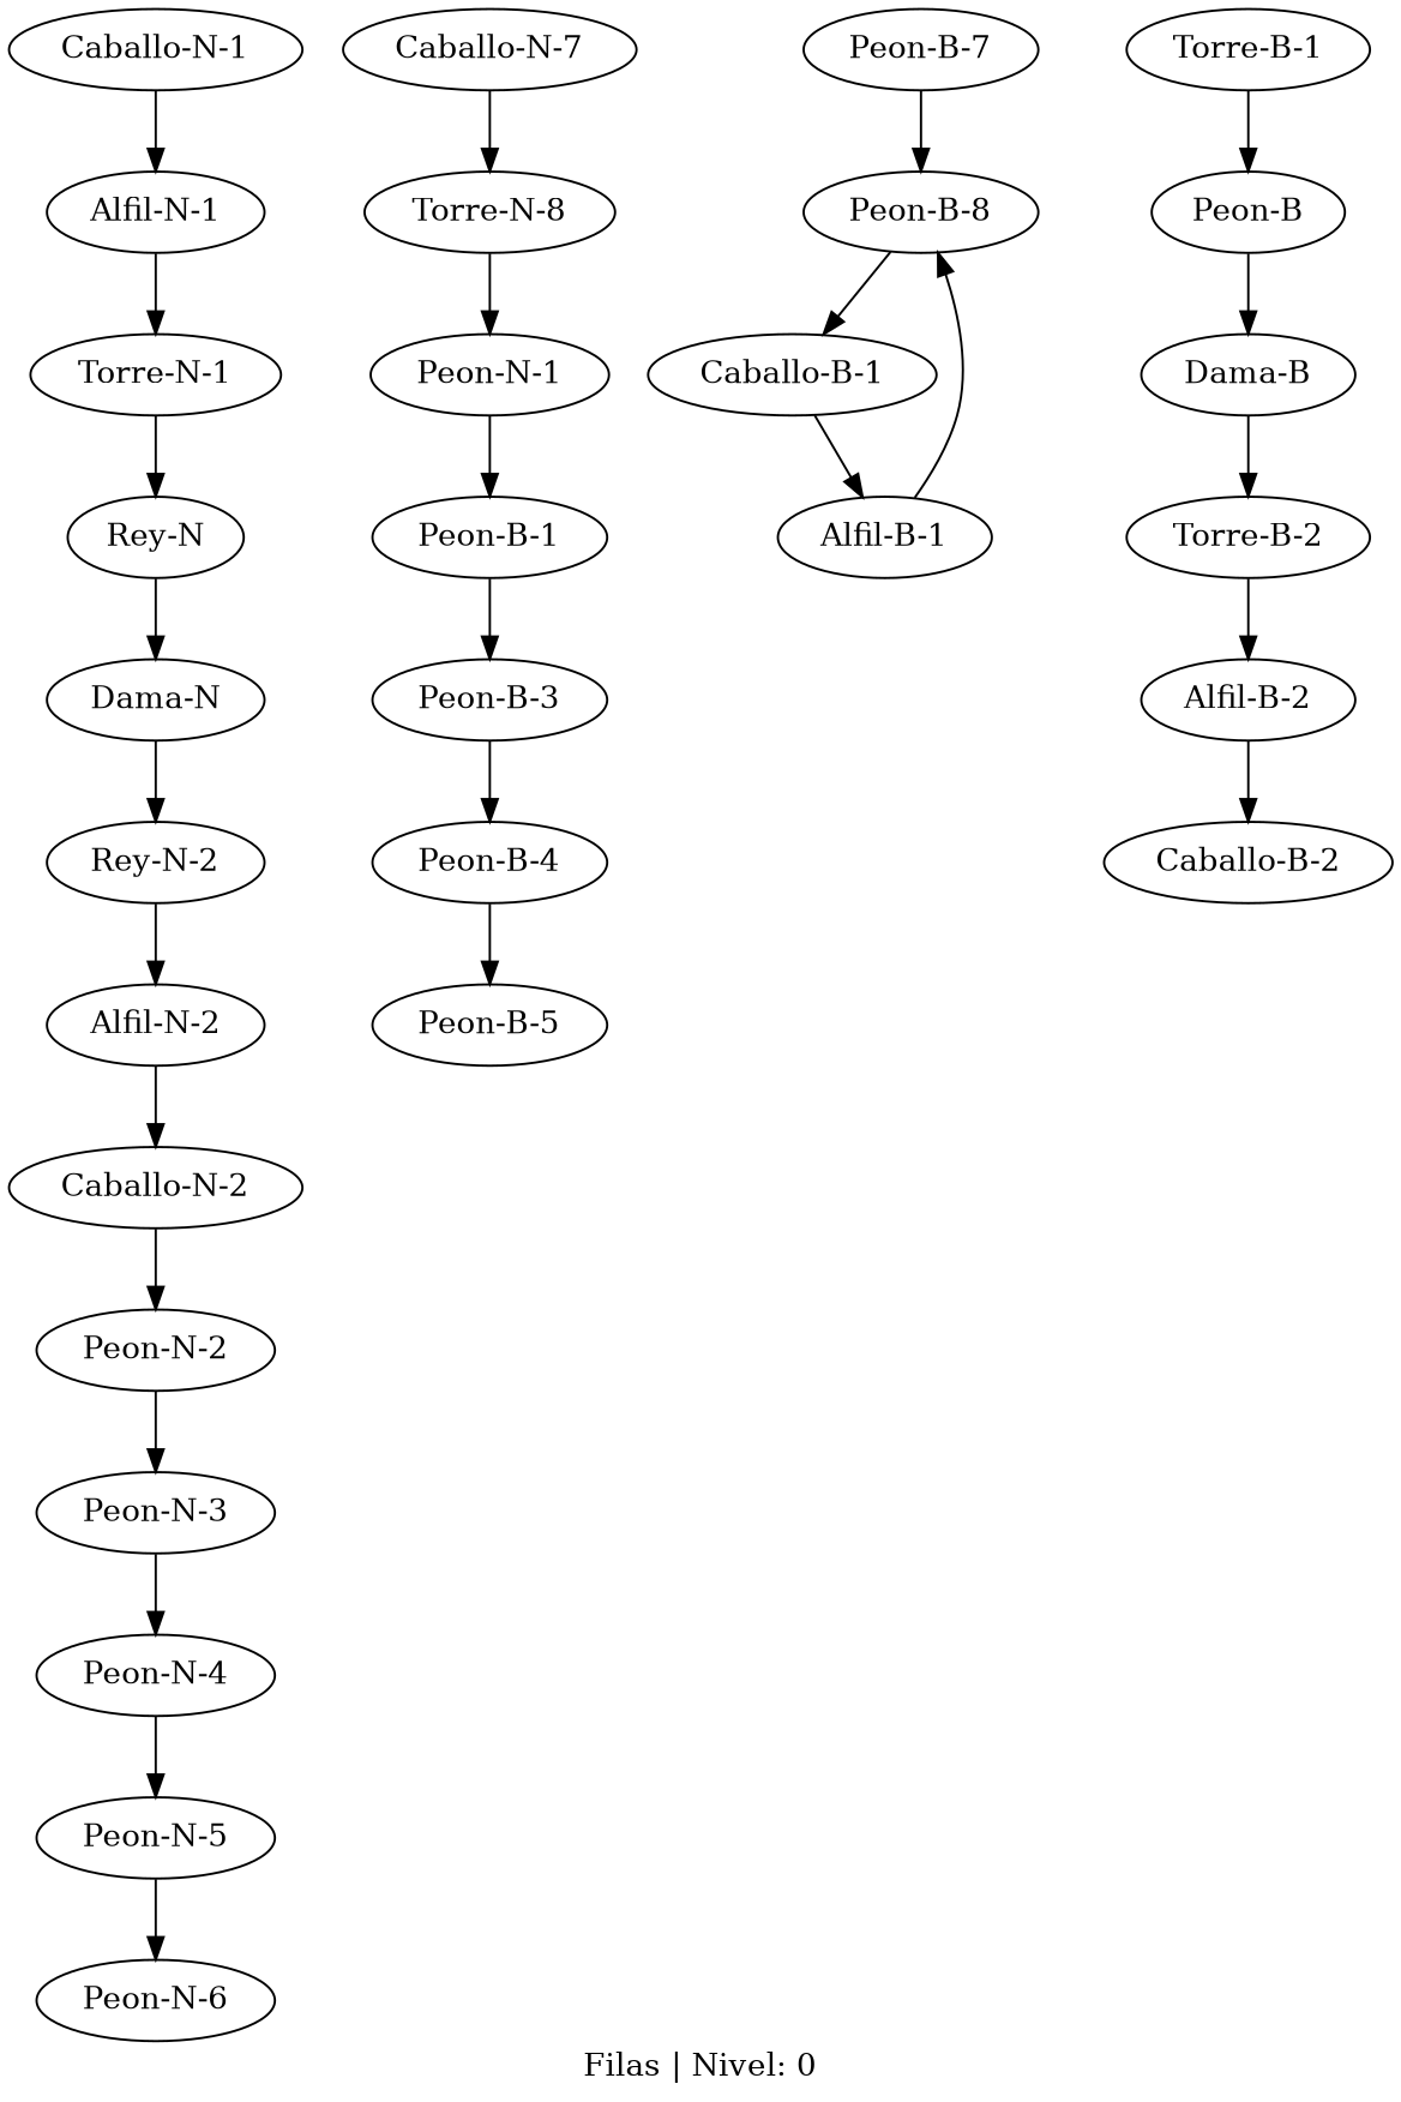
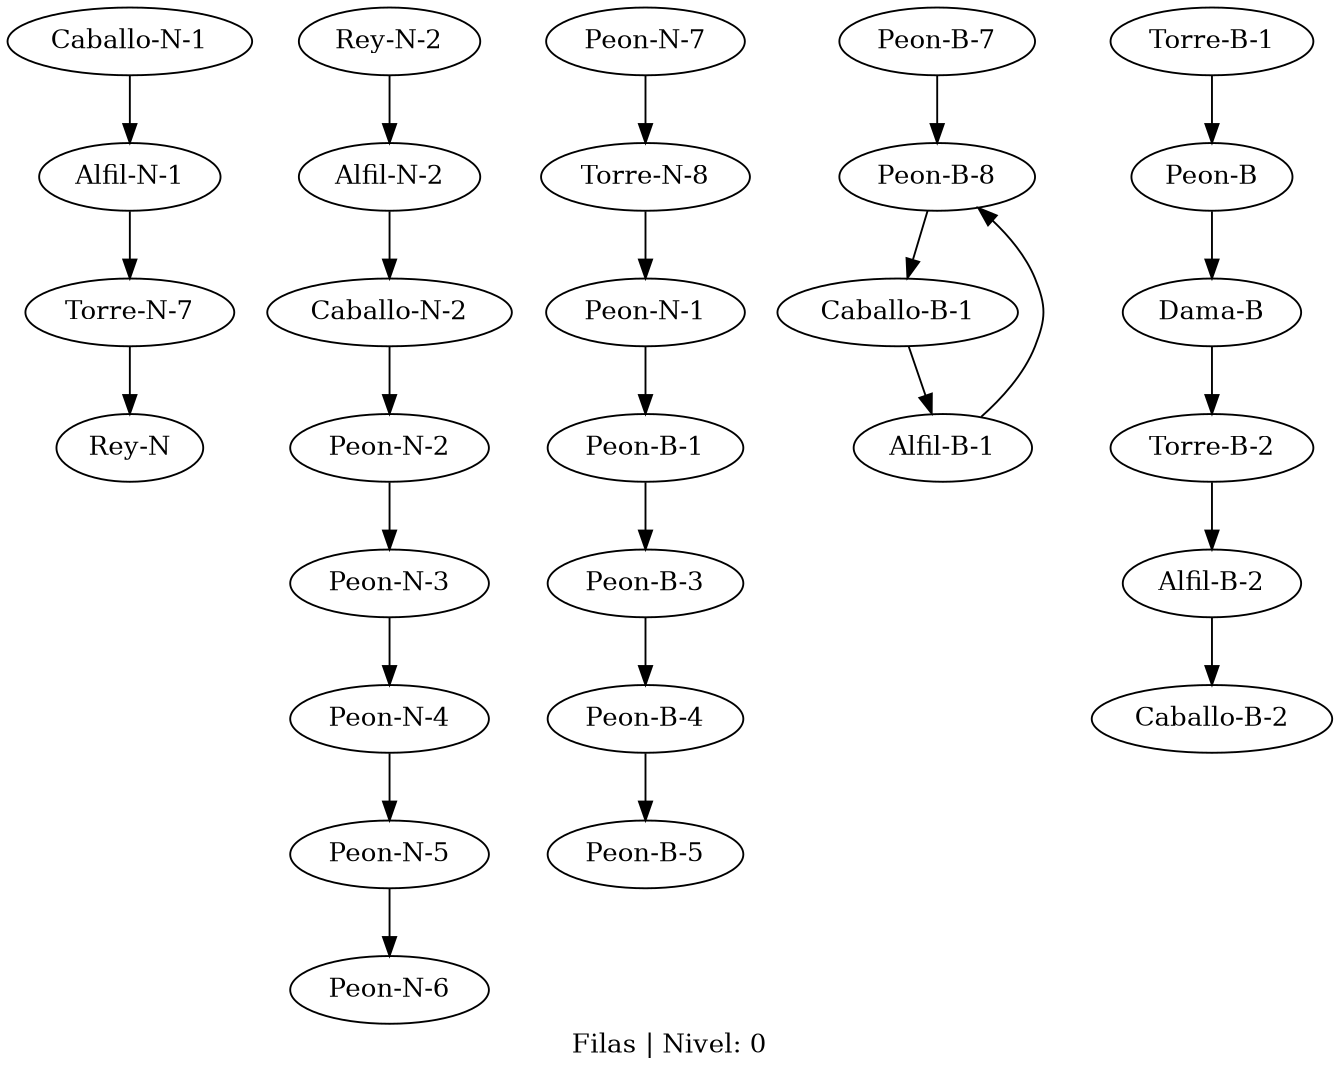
  digraph {
    label="Filas | Nivel: 0"
    "Caballo-N-1"
    "Alfil-N-1"
-   "Torre-N-1"
+   "Torre-N-1" [label="Torre-N-7"]
    "Rey-N"
-   "Dama-N"
    n6 [label="Rey-N-2"]
    "Alfil-N-2"
    "Caballo-N-2"
    "Peon-N-2"
    "Peon-N-3"
    "Peon-N-4"
    "Peon-N-5"
    "Peon-N-6"
    n14 [label="Torre-N-8"]
-   "Peon-N-7" [label="Caballo-N-7"]
+   "Peon-N-7"
    "Peon-N-1"
    "Peon-B-1"
    "Peon-B-3"
    "Peon-B-4"
    "Peon-B-5"
    "Peon-B-7"
    "Peon-B-8"
    "Caballo-B-1"
    "Alfil-B-1"
    n25 [label="Peon-B"]
    "Torre-B-1"
    "Dama-B"
    "Torre-B-2"
    "Alfil-B-2"
    "Caballo-B-2"
    "Caballo-N-1" -> "Alfil-N-1"
    "Alfil-N-1" -> "Torre-N-1"
    "Torre-N-1" -> "Rey-N"
-   "Rey-N" -> "Dama-N"
-   "Dama-N" -> n6
    n6 -> "Alfil-N-2"
    "Alfil-N-2" -> "Caballo-N-2"
    "Caballo-N-2" -> "Peon-N-2"
    "Peon-N-2" -> "Peon-N-3"
    "Peon-N-3" -> "Peon-N-4"
    "Peon-N-4" -> "Peon-N-5"
    "Peon-N-5" -> "Peon-N-6"
    n14 -> "Peon-N-1"
    "Peon-N-7" -> n14
    "Peon-N-1" -> "Peon-B-1"
    "Peon-B-1" -> "Peon-B-3"
    "Peon-B-3" -> "Peon-B-4"
    "Peon-B-4" -> "Peon-B-5"
    "Peon-B-7" -> "Peon-B-8"
    "Peon-B-8" -> "Caballo-B-1"
    "Caballo-B-1" -> "Alfil-B-1"
    "Alfil-B-1" -> "Peon-B-8"
    n25 -> "Dama-B"
    "Torre-B-1" -> n25
    "Dama-B" -> "Torre-B-2"
    "Torre-B-2" -> "Alfil-B-2"
    "Alfil-B-2" -> "Caballo-B-2"
  }
